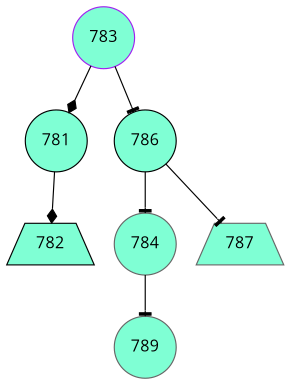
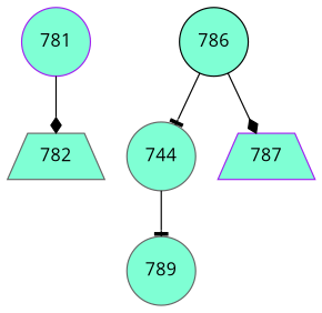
  digraph {
    fontname="Open Sans"
    node [color=gray40 fillcolor=aquamarine fontname="Open Sans" shape=circle style=filled]
    edge [arrowhead=diamond fontname="Open Sans"]
-   n1 [color=purple label=783]
-   n2 [color=black label=781]
+   n2 [color=purple label=781]
    n3 [color=black label=786]
-   n4 [color=black label=782 shape=trapezium]
-   n5 [label=784]
-   n6 [label=787 shape=trapezium]
+   n4 [label=782 shape=trapezium]
+   n5 [label=744]
+   n6 [color=purple label=787 shape=trapezium]
    n7 [label=789]
-   n1 -> n2
-   n1 -> n3 [arrowhead=tee]
    n2 -> n4
    n3 -> n5 [arrowhead=tee]
-   n3 -> n6 [arrowhead=tee]
+   n3 -> n6
    n5 -> n7 [arrowhead=tee]
  }
